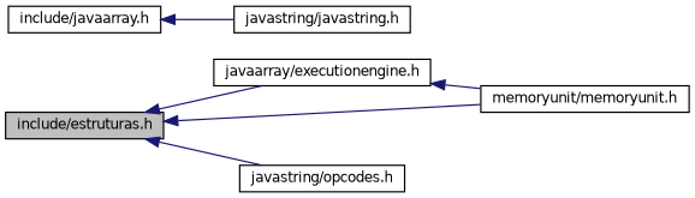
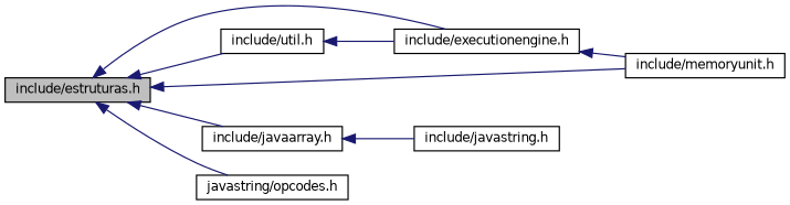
  digraph {
    rankdir=LR
    node [color=black fillcolor=white fontname=Helvetica fontsize=10 shape=record style=filled]
    edge [color=midnightblue dir=back fontname=Helvetica fontsize=10 labelfontname=Helvetica labelfontsize=10 style=solid]
    n1 [fillcolor=grey75 fontcolor=black height=0.2 label="include/estruturas.h" width=0.4]
-   n2 [height=0.2 label="javaarray/executionengine.h" width=0.4]
-   n3 [height=0.2 label="memoryunit/memoryunit.h" width=0.4]
+   n2 [height=0.2 label="include/executionengine.h" width=0.4]
+   n3 [height=0.2 label="include/memoryunit.h" width=0.4]
+   n4 [height=0.2 label="include/util.h" width=0.4]
    n5 [height=0.2 label="include/javaarray.h" width=0.4]
    n6 [height=0.2 label="javastring/opcodes.h" width=0.4]
-   n7 [height=0.2 label="javastring/javastring.h" width=0.4]
+   n7 [height=0.2 label="include/javastring.h" width=0.4]
    n1 -> n2
    n1 -> n3
+   n1 -> n4
+   n1 -> n5
    n1 -> n6
    n2 -> n3
+   n4 -> n2
    n5 -> n7
  }
